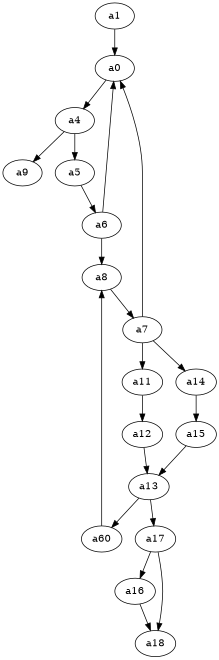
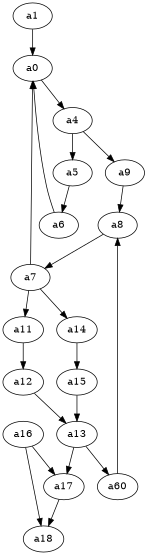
  digraph {
    n1 [label=a0]
    a1
    a4
    a9
    a5
    a8
    a6
    a7
    a14
    a11
    a15
    a12
    a13
    n14 [label=a60]
    a17
    a16
    a18
    n1 -> a4
    a1 -> n1
    a4 -> a9
    a4 -> a5
-   a6 -> a8
+   a9 -> a8
    a5 -> a6
    a8 -> a7
    a6 -> n1
    a7 -> n1
    a7 -> a14
    a7 -> a11
    a14 -> a15
    a11 -> a12
    a15 -> a13
    a12 -> a13
    a13 -> n14
    a13 -> a17
    n14 -> a8
-   a17 -> a16
+   a16 -> a17
    a17 -> a18
    a16 -> a18
  }
